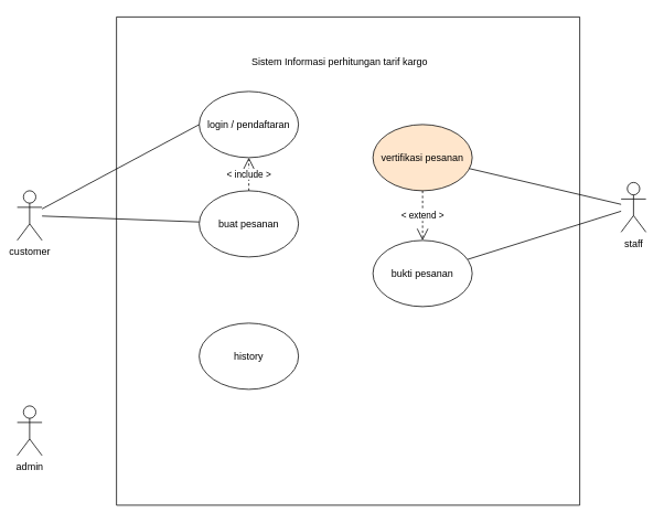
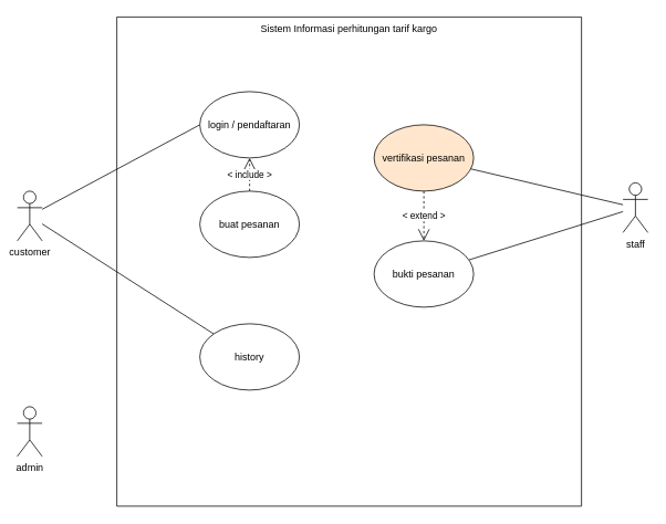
  <mxCell id="0" />
  <mxCell id="1" parent="0" />
  <mxCell id="2" value="customer" style="shape=umlActor;verticalLabelPosition=bottom;verticalAlign=top;html=1;outlineConnect=0;" parent="1" vertex="1"><mxGeometry x="20" y="230" width="30" height="60" as="geometry" /></mxCell>
  <mxCell id="3" value="staff" style="shape=umlActor;verticalLabelPosition=bottom;verticalAlign=top;html=1;outlineConnect=0;" parent="1" vertex="1"><mxGeometry x="750" y="220" width="30" height="60" as="geometry" /></mxCell>
  <mxCell id="4" value="" style="endArrow=none;html=1;rounded=0;entryX=0;entryY=0.5;entryDx=0;entryDy=0;" parent="1" source="2" target="14" edge="1"><mxGeometry width="50" height="50" relative="1" as="geometry"><mxPoint x="360" y="250" as="sourcePoint" /><mxPoint x="410" y="200" as="targetPoint" /><Array as="points" /></mxGeometry></mxCell>
- <mxCell id="5" value="" style="endArrow=none;html=1;rounded=0;" parent="1" source="2" target="15" edge="1"><mxGeometry width="50" height="50" relative="1" as="geometry"><mxPoint x="360" y="250" as="sourcePoint" /><mxPoint x="410" y="200" as="targetPoint" /></mxGeometry></mxCell>
+ <mxCell id="6" value="" style="endArrow=none;html=1;rounded=0;" parent="1" source="2" target="16" edge="1"><mxGeometry width="50" height="50" relative="1" as="geometry"><mxPoint x="360" y="350" as="sourcePoint" /><mxPoint x="410" y="300" as="targetPoint" /></mxGeometry></mxCell>
  <mxCell id="7" value="admin" style="shape=umlActor;verticalLabelPosition=bottom;verticalAlign=top;html=1;outlineConnect=0;" parent="1" vertex="1"><mxGeometry x="20" y="490" width="30" height="60" as="geometry" /></mxCell>
  <mxCell id="8" value="" style="endArrow=none;html=1;rounded=0;" parent="1" source="12" target="3" edge="1"><mxGeometry width="50" height="50" relative="1" as="geometry"><mxPoint x="400" y="430" as="sourcePoint" /><mxPoint x="450" y="380" as="targetPoint" /></mxGeometry></mxCell>
  <mxCell id="9" value="" style="endArrow=none;html=1;rounded=0;" parent="1" source="13" target="3" edge="1"><mxGeometry width="50" height="50" relative="1" as="geometry"><mxPoint x="400" y="430" as="sourcePoint" /><mxPoint x="450" y="380" as="targetPoint" /></mxGeometry></mxCell>
  <mxCell id="10" value="" style="swimlane;startSize=0;" parent="1" vertex="1"><mxGeometry x="140" y="20" width="560" height="590" as="geometry" /></mxCell>
- <mxCell id="11" value="Sistem Informasi perhitungan tarif kargo" style="text;html=1;align=center;verticalAlign=middle;whiteSpace=wrap;rounded=0;" parent="10" vertex="1"><mxGeometry x="145" y="40" width="250" height="30" as="geometry" /></mxCell>
+ <mxCell id="11" value="Sistem Informasi perhitungan tarif kargo" style="text;html=1;align=center;verticalAlign=middle;whiteSpace=wrap;rounded=0;" parent="10" vertex="1"><mxGeometry x="155" width="250" height="30" as="geometry" /></mxCell>
  <mxCell id="12" value="vertifikasi pesanan" style="ellipse;whiteSpace=wrap;html=1;fillColor=#ffe6cc;" parent="10" vertex="1"><mxGeometry x="310" y="130" width="120" height="80" as="geometry" /></mxCell>
  <mxCell id="13" value="bukti pesanan" style="ellipse;whiteSpace=wrap;html=1;" parent="10" vertex="1"><mxGeometry x="310" y="270" width="120" height="80" as="geometry" /></mxCell>
  <mxCell id="14" value="login / pendaftaran" style="ellipse;whiteSpace=wrap;html=1;" parent="10" vertex="1"><mxGeometry x="100" y="90" width="120" height="80" as="geometry" /></mxCell>
  <mxCell id="15" value="buat pesanan" style="ellipse;whiteSpace=wrap;html=1;" parent="10" vertex="1"><mxGeometry x="100" y="210" width="120" height="80" as="geometry" /></mxCell>
  <mxCell id="16" value="history" style="ellipse;whiteSpace=wrap;html=1;" parent="10" vertex="1"><mxGeometry x="100" y="370" width="120" height="80" as="geometry" /></mxCell>
  <mxCell id="17" value="&amp;lt; extend &amp;gt;" style="endArrow=open;endSize=12;dashed=1;html=1;rounded=0;exitX=0.5;exitY=1;exitDx=0;exitDy=0;entryX=0.5;entryY=0;entryDx=0;entryDy=0;" edge="1" parent="10" source="12" target="13"><mxGeometry width="160" relative="1" as="geometry"><mxPoint x="210" y="350" as="sourcePoint" /><mxPoint x="370" y="350" as="targetPoint" /></mxGeometry></mxCell>
  <mxCell id="18" value="&amp;lt; include &amp;gt;" style="endArrow=open;endSize=12;dashed=1;html=1;rounded=0;exitX=0.5;exitY=0;exitDx=0;exitDy=0;entryX=0.5;entryY=1;entryDx=0;entryDy=0;" edge="1" parent="10" source="15" target="14"><mxGeometry width="160" relative="1" as="geometry"><mxPoint x="220" y="320" as="sourcePoint" /><mxPoint x="380" y="320" as="targetPoint" /></mxGeometry></mxCell>
